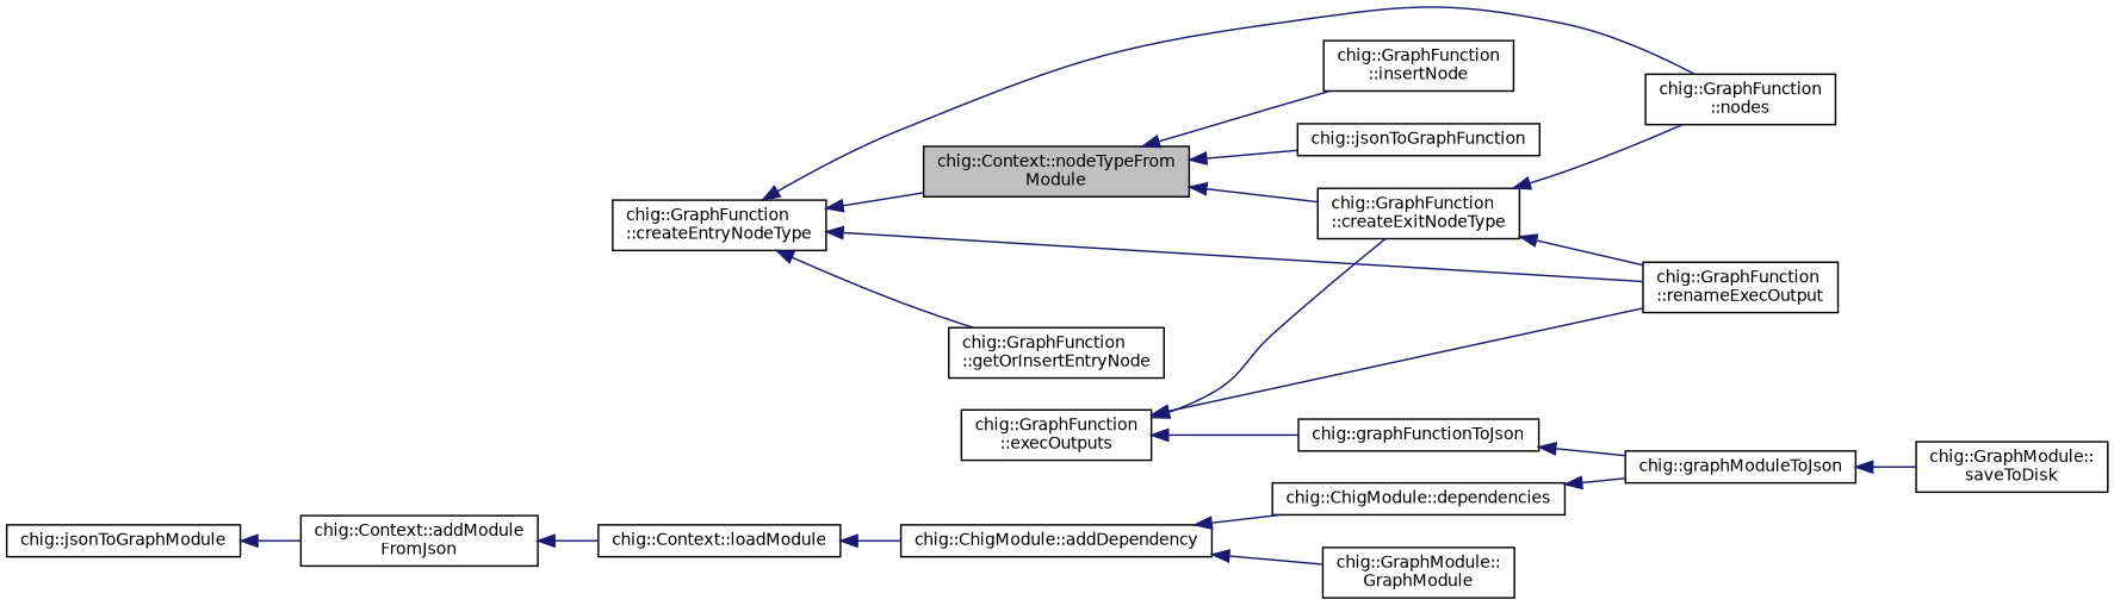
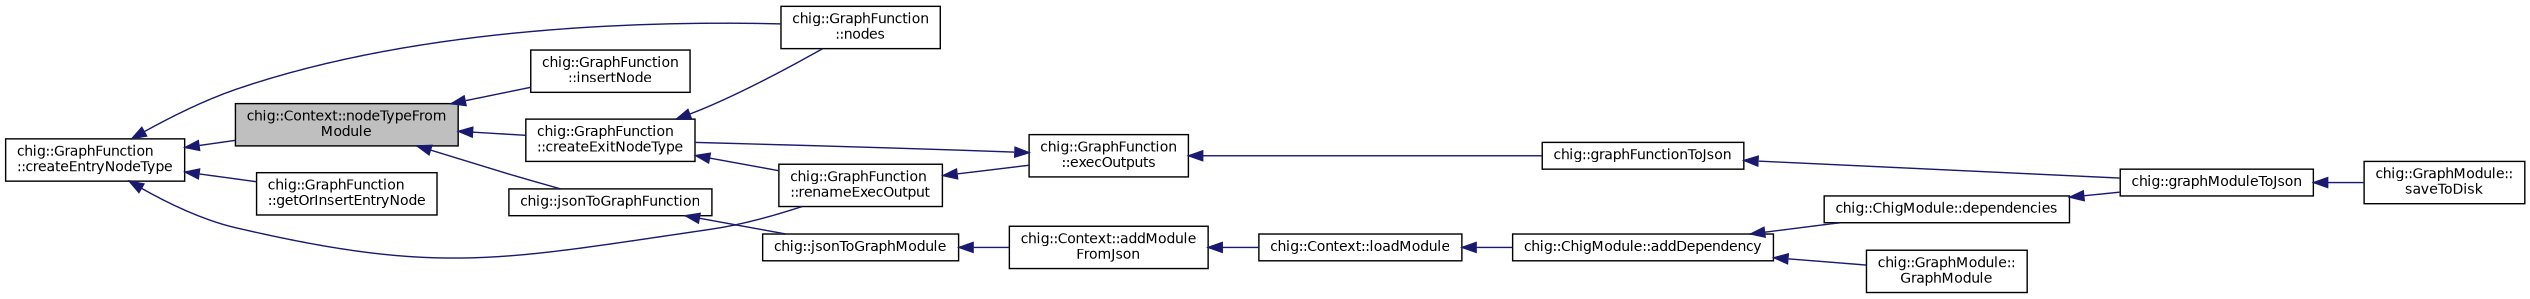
  digraph {
    rankdir=LR
    node [color=black fillcolor=white fontname=Helvetica fontsize=10 shape=record style=filled]
    edge [color=midnightblue dir=back fontname=Helvetica fontsize=10 labelfontname=Helvetica labelfontsize=10 style=solid]
    n1 [fillcolor=grey75 fontcolor=black height=0.2 label="chig::Context::nodeTypeFrom\lModule" width=0.4]
    n2 [height=0.2 label="chig::GraphFunction\l::createExitNodeType" width=0.4]
    n3 [height=0.2 label="chig::GraphFunction\l::insertNode" width=0.4]
    n4 [height=0.2 label="chig::jsonToGraphFunction" width=0.4]
    n5 [height=0.2 label="chig::GraphFunction\l::createEntryNodeType" width=0.4]
    n6 [height=0.2 label="chig::GraphFunction\l::nodes" width=0.4]
    n7 [height=0.2 label="chig::GraphFunction\l::getOrInsertEntryNode" width=0.4]
    n8 [height=0.2 label="chig::GraphFunction\l::renameExecOutput" width=0.4]
    n9 [height=0.2 label="chig::jsonToGraphModule" width=0.4]
    n10 [height=0.2 label="chig::GraphFunction\l::execOutputs" width=0.4]
    n11 [height=0.2 label="chig::graphFunctionToJson" width=0.4]
    n12 [height=0.2 label="chig::graphModuleToJson" width=0.4]
    n13 [height=0.2 label="chig::GraphModule::\lsaveToDisk" width=0.4]
    n14 [height=0.2 label="chig::Context::addModule\lFromJson" width=0.4]
    n15 [height=0.2 label="chig::Context::loadModule" width=0.4]
    n16 [height=0.2 label="chig::ChigModule::addDependency" width=0.4]
    n17 [height=0.2 label="chig::ChigModule::dependencies" width=0.4]
    n18 [height=0.2 label="chig::GraphModule::\lGraphModule" width=0.4]
    n1 -> n2
    n1 -> n3
    n1 -> n4
    n2 -> n6
    n2 -> n8
+   n4 -> n9
    n5 -> n1
    n5 -> n6
    n5 -> n7
    n5 -> n8
-   n10 -> n8
+   n8 -> n10
    n9 -> n14
    n10 -> n2
    n10 -> n11
    n11 -> n12
    n12 -> n13
    n14 -> n15
    n15 -> n16
    n16 -> n17
    n16 -> n18
    n17 -> n12
  }
